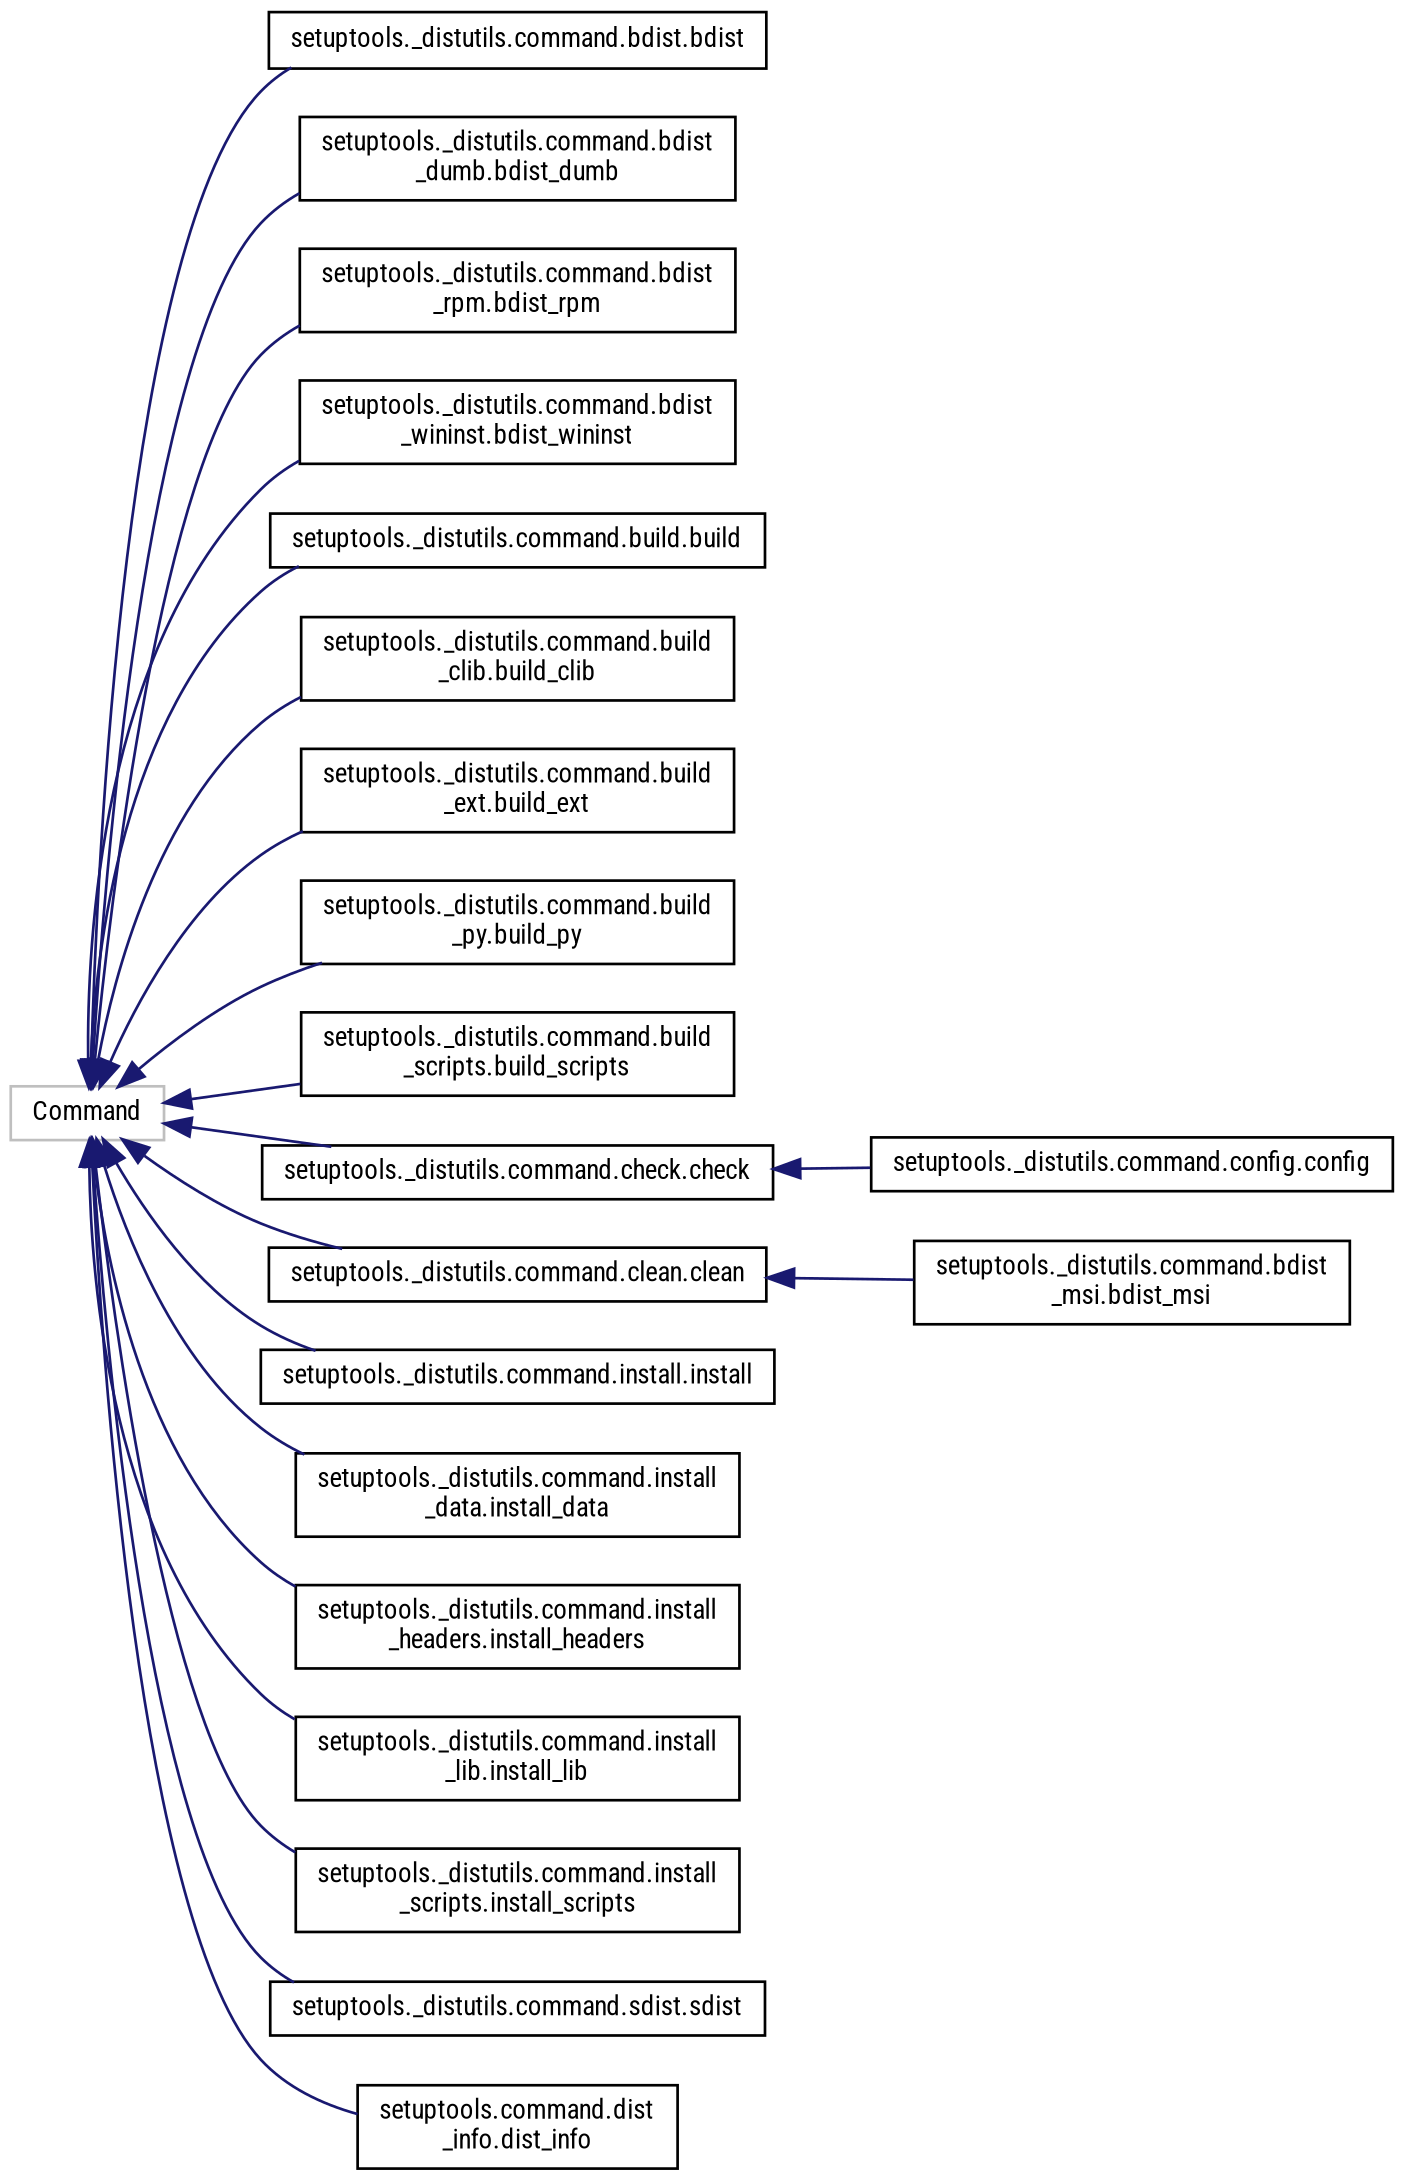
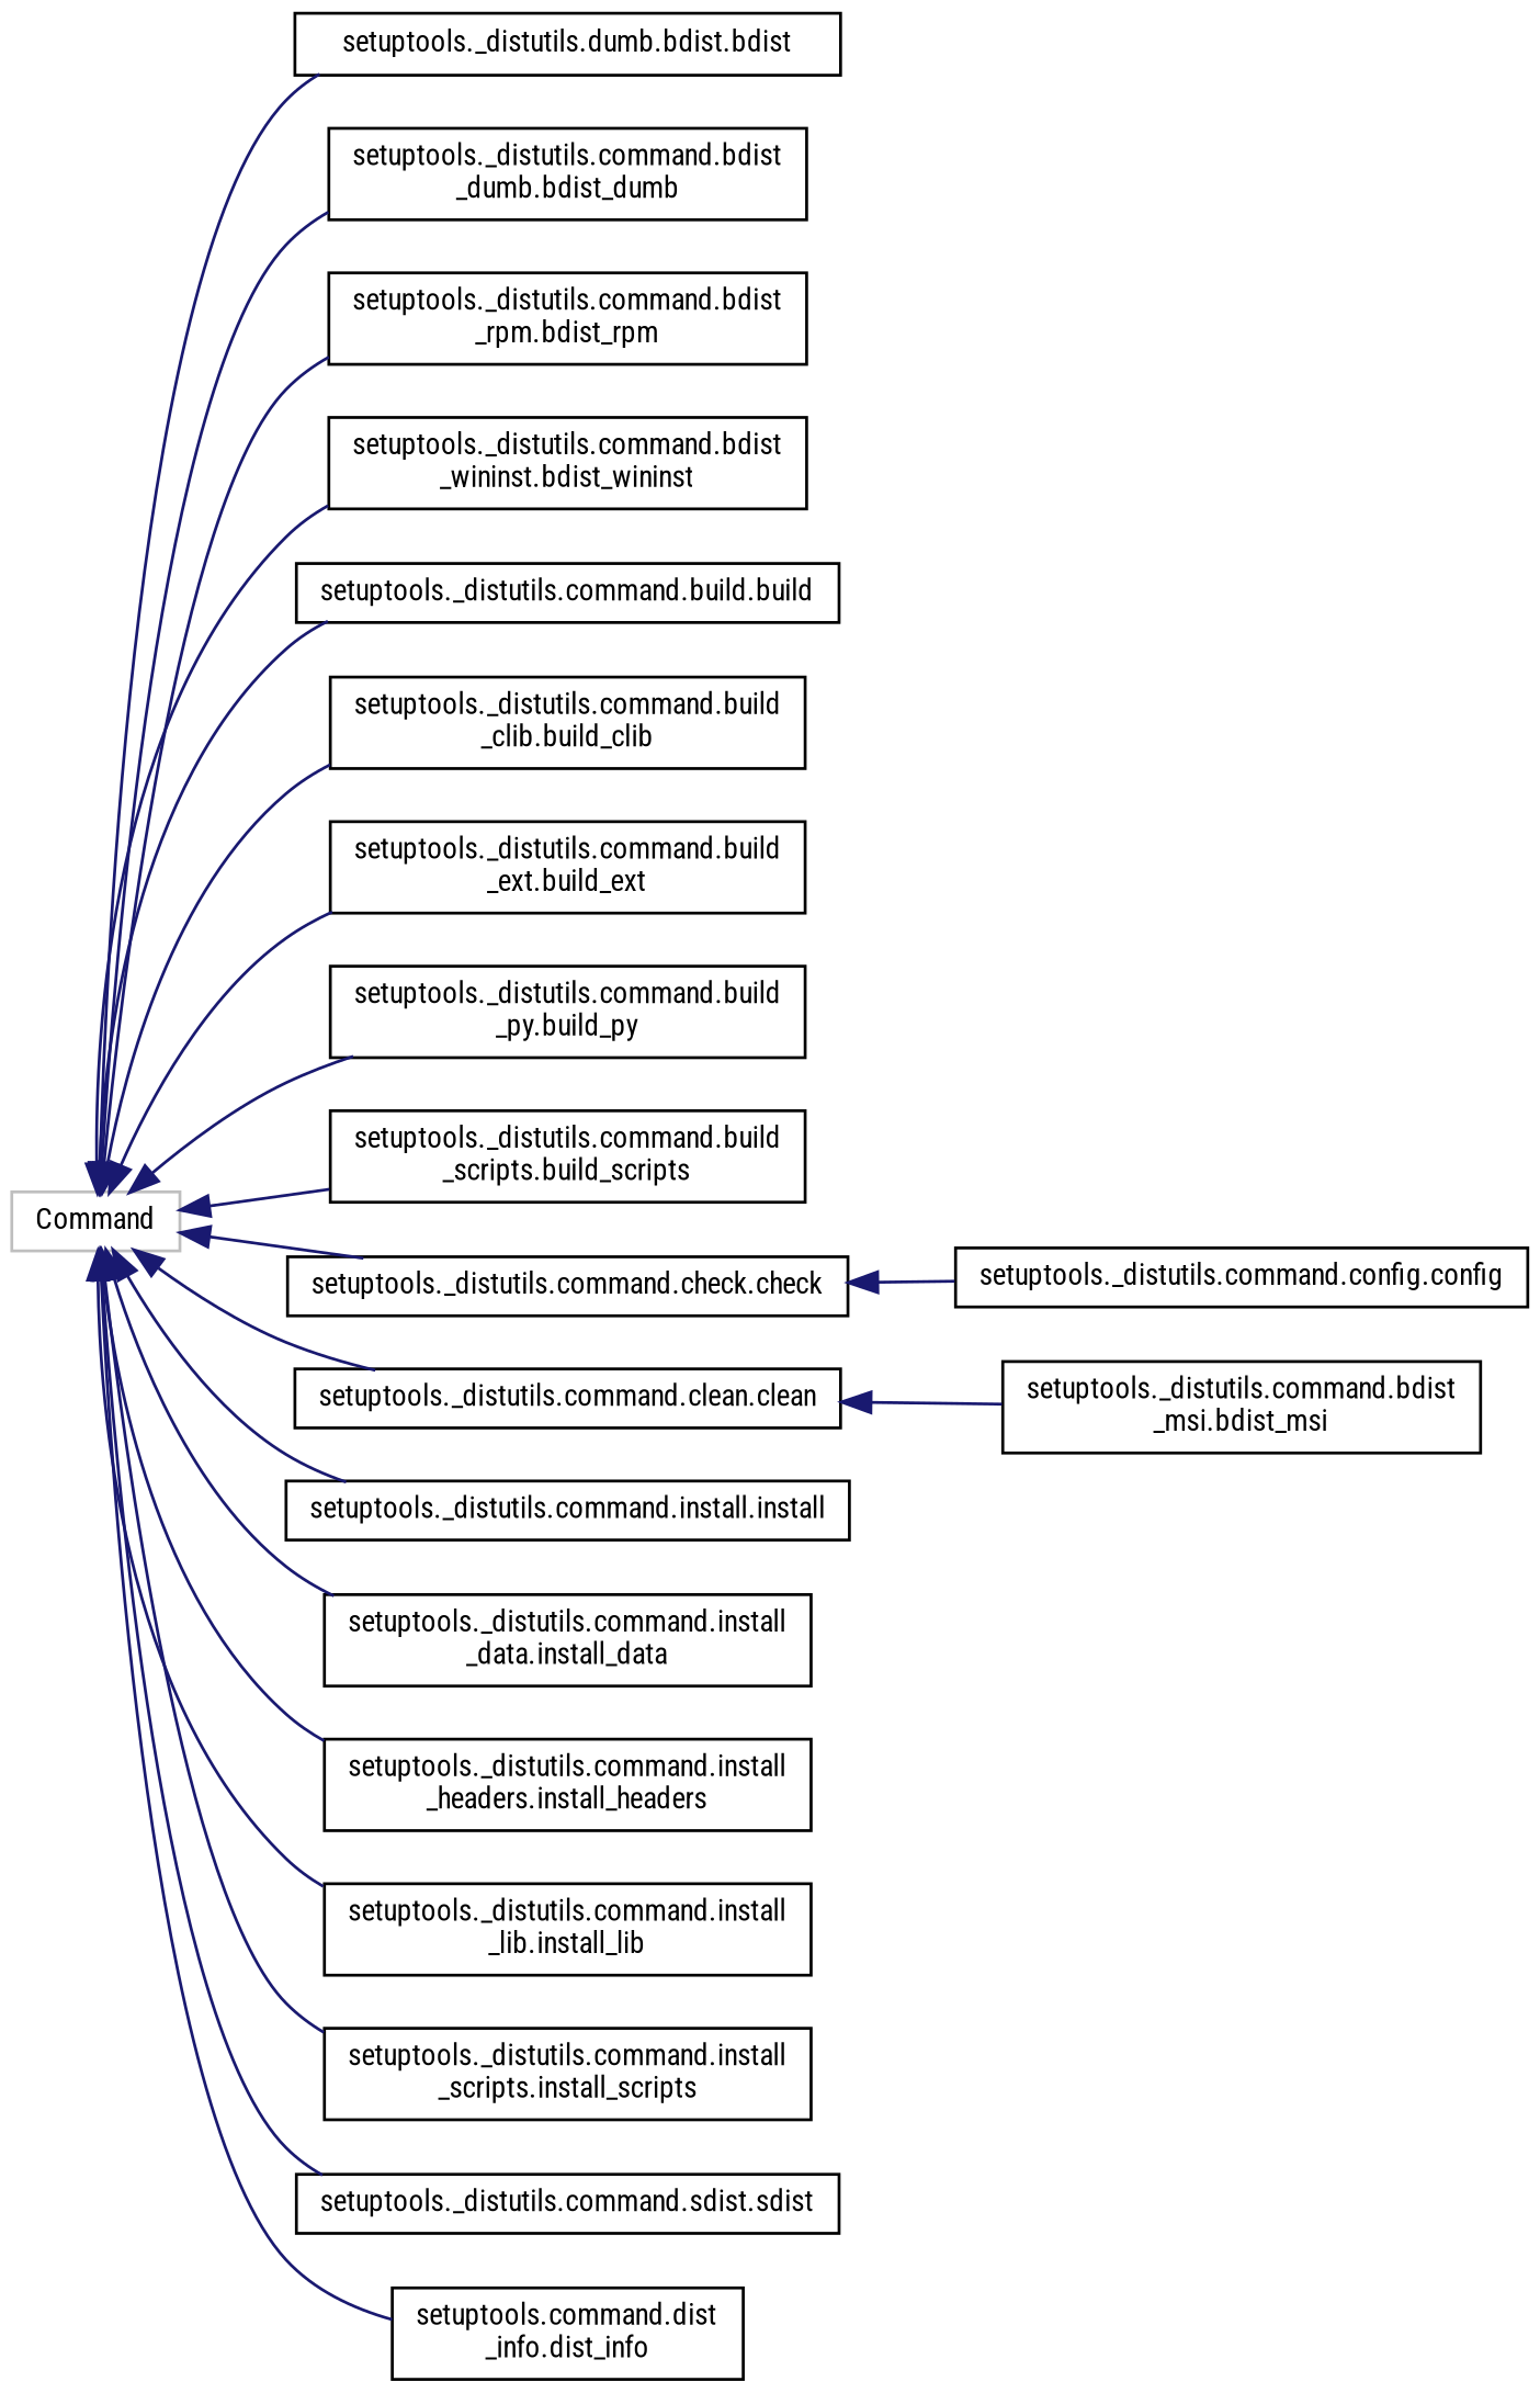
  digraph {
    fontname="Roboto Condensed"
    rankdir=LR
    node [color=black fillcolor=white fontname="Roboto Condensed" fontsize=10 shape=record style=filled]
    edge [color=midnightblue dir=back fontname="Roboto Condensed" fontsize=10 labelfontname=Helvetica labelfontsize=10 style=solid]
    n1 [color=grey75 height=0.2 label=Command width=0.4]
-   n2 [height=0.2 label="setuptools._distutils.command.bdist.bdist" width=0.4]
+   n2 [height=0.2 label="setuptools._distutils.dumb.bdist.bdist" width=0.4]
    n3 [height=0.2 label="setuptools._distutils.command.bdist\l_dumb.bdist_dumb" width=0.4]
    n4 [height=0.2 label="setuptools._distutils.command.bdist\l_rpm.bdist_rpm" width=0.4]
    n5 [height=0.2 label="setuptools._distutils.command.bdist\l_wininst.bdist_wininst" width=0.4]
    n6 [height=0.2 label="setuptools._distutils.command.build.build" width=0.4]
    n7 [height=0.2 label="setuptools._distutils.command.build\l_clib.build_clib" width=0.4]
    n8 [height=0.2 label="setuptools._distutils.command.build\l_ext.build_ext" width=0.4]
    n9 [height=0.2 label="setuptools._distutils.command.build\l_py.build_py" width=0.4]
    n10 [height=0.2 label="setuptools._distutils.command.build\l_scripts.build_scripts" width=0.4]
    n11 [height=0.2 label="setuptools._distutils.command.check.check" width=0.4]
    n12 [height=0.2 label="setuptools._distutils.command.clean.clean" width=0.4]
    n13 [height=0.2 label="setuptools._distutils.command.install.install" width=0.4]
    n14 [height=0.2 label="setuptools._distutils.command.install\l_data.install_data" width=0.4]
    n15 [height=0.2 label="setuptools._distutils.command.install\l_headers.install_headers" width=0.4]
    n16 [height=0.2 label="setuptools._distutils.command.install\l_lib.install_lib" width=0.4]
    n17 [height=0.2 label="setuptools._distutils.command.install\l_scripts.install_scripts" width=0.4]
    n18 [height=0.2 label="setuptools._distutils.command.sdist.sdist" width=0.4]
    n19 [height=0.2 label="setuptools.command.dist\l_info.dist_info" width=0.4]
    n20 [height=0.2 label="setuptools._distutils.command.bdist\l_msi.bdist_msi" width=0.4]
    n21 [height=0.2 label="setuptools._distutils.command.config.config" width=0.4]
    n1 -> n2
    n1 -> n3
    n1 -> n4
    n1 -> n5
    n1 -> n6
    n1 -> n7
    n1 -> n8
    n1 -> n9
    n1 -> n10
    n1 -> n11
    n1 -> n12
    n1 -> n13
    n1 -> n14
    n1 -> n15
    n1 -> n16
    n1 -> n17
    n1 -> n18
    n1 -> n19
    n11 -> n21
    n12 -> n20
  }
